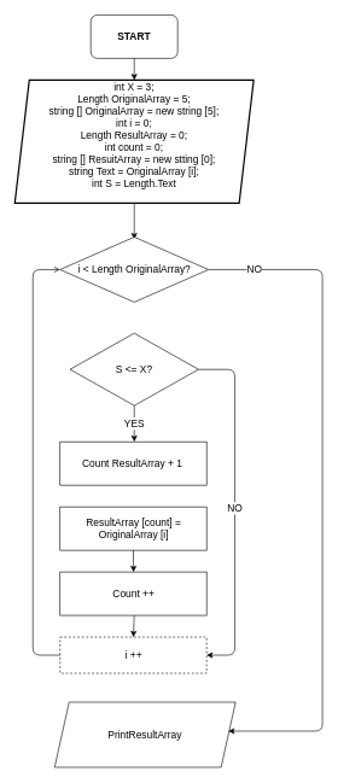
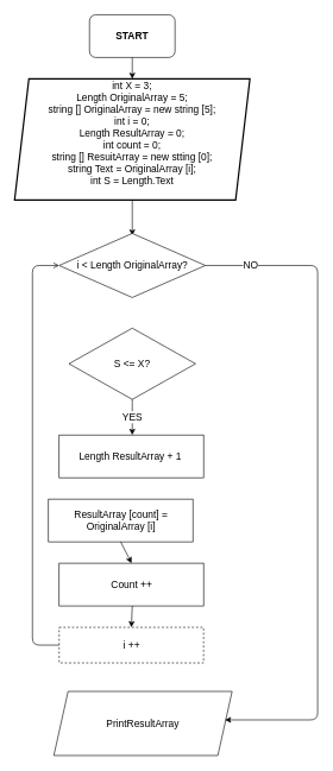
  <mxCell id="0" />
  <mxCell id="1" parent="0" />
  <mxCell id="2" value="START" style="rounded=1;whiteSpace=wrap;html=1;fontSize=14;fontStyle=1" vertex="1" parent="1"><mxGeometry x="125" y="20" width="120" height="60" as="geometry" /></mxCell>
  <mxCell id="3" value="" style="endArrow=classic;html=1;fontSize=14;" edge="1" parent="1"><mxGeometry width="50" height="50" relative="1" as="geometry"><mxPoint x="185" y="80" as="sourcePoint" /><mxPoint x="185" y="110" as="targetPoint" /><Array as="points"><mxPoint x="185" y="80" /></Array></mxGeometry></mxCell>
  <mxCell id="4" value="&lt;br style=&quot;font-size: 14px;&quot;&gt;&lt;br style=&quot;font-size: 14px;&quot;&gt;int X = 3;&lt;br style=&quot;font-size: 14px;&quot;&gt;Length OriginalArray = 5;&lt;br style=&quot;font-size: 14px;&quot;&gt;string [] OriginalArray = new string [5];&lt;br style=&quot;font-size: 14px;&quot;&gt;int i = 0;&lt;br style=&quot;font-size: 14px;&quot;&gt;Length ResultArray = 0;&lt;br style=&quot;font-size: 14px;&quot;&gt;int count = 0;&lt;br style=&quot;font-size: 14px;&quot;&gt;string [] ResuitArray = new stting [0];&lt;br style=&quot;font-size: 14px;&quot;&gt;string Text = OriginalArray [i];&lt;br style=&quot;font-size: 14px;&quot;&gt;int S = Length.Text&lt;br style=&quot;font-size: 14px;&quot;&gt;&lt;br style=&quot;font-size: 14px;&quot;&gt;&lt;br style=&quot;font-size: 14px;&quot;&gt;&amp;nbsp;" style="shape=parallelogram;perimeter=parallelogramPerimeter;whiteSpace=wrap;html=1;fixedSize=1;strokeWidth=2;fontSize=14;" vertex="1" parent="1"><mxGeometry x="20" y="110" width="330" height="170" as="geometry" /></mxCell>
  <mxCell id="5" value="" style="endArrow=classic;html=1;fontSize=14;" edge="1" parent="1" source="4"><mxGeometry width="50" height="50" relative="1" as="geometry"><mxPoint x="235" y="490" as="sourcePoint" /><mxPoint x="185" y="330" as="targetPoint" /></mxGeometry></mxCell>
  <mxCell id="6" value="&lt;br style=&quot;font-size: 14px;&quot;&gt;i &amp;lt;&amp;nbsp;&lt;span style=&quot;font-size: 14px;&quot;&gt;Length OriginalArray?&lt;/span&gt;&lt;br style=&quot;font-size: 14px;&quot;&gt;&amp;nbsp;" style="rhombus;whiteSpace=wrap;html=1;fontSize=14;" vertex="1" parent="1"><mxGeometry x="82.5" y="327" width="205" height="90" as="geometry" /></mxCell>
  <mxCell id="7" value="S &amp;lt;= X?" style="rhombus;whiteSpace=wrap;html=1;fontSize=14;" vertex="1" parent="1"><mxGeometry x="96.25" y="460" width="177.5" height="100" as="geometry" /></mxCell>
  <mxCell id="8" value="YES" style="endArrow=classic;html=1;exitX=0.5;exitY=1;exitDx=0;exitDy=0;fontSize=14;" edge="1" parent="1" source="7"><mxGeometry width="50" height="50" relative="1" as="geometry"><mxPoint x="235" y="510" as="sourcePoint" /><mxPoint x="185" y="610" as="targetPoint" /></mxGeometry></mxCell>
- <mxCell id="9" value="&lt;span style=&quot;font-size: 14px;&quot;&gt;Count ResultArray + 1&amp;nbsp;&lt;/span&gt;" style="rounded=0;whiteSpace=wrap;html=1;fontSize=14;" vertex="1" parent="1"><mxGeometry x="82.5" y="610" width="202.5" height="60" as="geometry" /></mxCell>
- <mxCell id="10" value="ResultArray [count] = OriginalArray [i]" style="rounded=0;whiteSpace=wrap;html=1;fontSize=14;" vertex="1" parent="1"><mxGeometry x="82.5" y="700" width="202.5" height="60" as="geometry" /></mxCell>
+ <mxCell id="9" value="&lt;span style=&quot;font-size: 14px;&quot;&gt;Length ResultArray + 1&amp;nbsp;&lt;/span&gt;" style="rounded=0;whiteSpace=wrap;html=1;fontSize=14;" vertex="1" parent="1"><mxGeometry x="82.5" y="610" width="202.5" height="60" as="geometry" /></mxCell>
+ <mxCell id="10" value="ResultArray [count] = OriginalArray [i]" style="rounded=0;whiteSpace=wrap;html=1;fontSize=14;" vertex="1" parent="1"><mxGeometry x="67.5" y="700" width="202.5" height="60" as="geometry" /></mxCell>
  <mxCell id="11" value="" style="endArrow=classic;html=1;exitX=0.5;exitY=1;exitDx=0;exitDy=0;fontSize=14;" edge="1" parent="1" source="10"><mxGeometry width="50" height="50" relative="1" as="geometry"><mxPoint x="235" y="660" as="sourcePoint" /><mxPoint x="184" y="790" as="targetPoint" /></mxGeometry></mxCell>
  <mxCell id="12" value="Count ++" style="rounded=0;whiteSpace=wrap;html=1;fontSize=14;" vertex="1" parent="1"><mxGeometry x="82.5" y="790" width="202.5" height="60" as="geometry" /></mxCell>
  <mxCell id="13" value="i ++" style="rounded=0;whiteSpace=wrap;html=1;fontSize=14;dashed=1;" vertex="1" parent="1"><mxGeometry x="82.5" y="880" width="202.5" height="50" as="geometry" /></mxCell>
  <mxCell id="14" value="" style="endArrow=classic;html=1;entryX=0.5;entryY=0;entryDx=0;entryDy=0;fontSize=14;" edge="1" parent="1" target="13"><mxGeometry width="50" height="50" relative="1" as="geometry"><mxPoint x="185" y="850" as="sourcePoint" /><mxPoint x="235" y="800" as="targetPoint" /></mxGeometry></mxCell>
- <mxCell id="15" value="NO" style="endArrow=classic;html=1;entryX=1;entryY=0.5;entryDx=0;entryDy=0;exitX=1;exitY=0.5;exitDx=0;exitDy=0;fontSize=14;" edge="1" parent="1" source="7" target="13"><mxGeometry width="50" height="50" relative="1" as="geometry"><mxPoint x="273.75" y="530" as="sourcePoint" /><mxPoint x="324" y="910" as="targetPoint" /><Array as="points"><mxPoint x="324" y="510" /><mxPoint x="324" y="590" /><mxPoint x="324" y="905" /></Array></mxGeometry></mxCell>
  <mxCell id="16" value="" style="endArrow=open;html=1;exitX=0;exitY=0.5;exitDx=0;exitDy=0;entryX=0;entryY=0.5;entryDx=0;entryDy=0;fontSize=14;" edge="1" parent="1" source="13" target="6"><mxGeometry width="50" height="50" relative="1" as="geometry"><mxPoint x="225" y="760" as="sourcePoint" /><mxPoint x="95" y="510" as="targetPoint" /><Array as="points"><mxPoint x="45" y="905" /><mxPoint x="45" y="372" /></Array></mxGeometry></mxCell>
  <mxCell id="17" value="PrintResultArray" style="shape=parallelogram;perimeter=parallelogramPerimeter;whiteSpace=wrap;html=1;fixedSize=1;fontSize=14;" vertex="1" parent="1"><mxGeometry x="75" y="970" width="250" height="90" as="geometry" /></mxCell>
  <mxCell id="18" value="" style="endArrow=classic;html=1;fontSize=14;exitX=1;exitY=0.5;exitDx=0;exitDy=0;" edge="1" parent="1" source="6"><mxGeometry width="50" height="50" relative="1" as="geometry"><mxPoint x="365" y="500" as="sourcePoint" /><mxPoint x="315" y="1010" as="targetPoint" /><Array as="points"><mxPoint x="445" y="372" /><mxPoint x="445" y="1010" /></Array></mxGeometry></mxCell>
  <mxCell id="19" value="NO" style="edgeLabel;html=1;align=center;verticalAlign=middle;resizable=0;points=[];fontSize=14;" vertex="1" connectable="0" parent="18"><mxGeometry x="-0.867" y="1" relative="1" as="geometry"><mxPoint x="1" as="offset" /></mxGeometry></mxCell>
